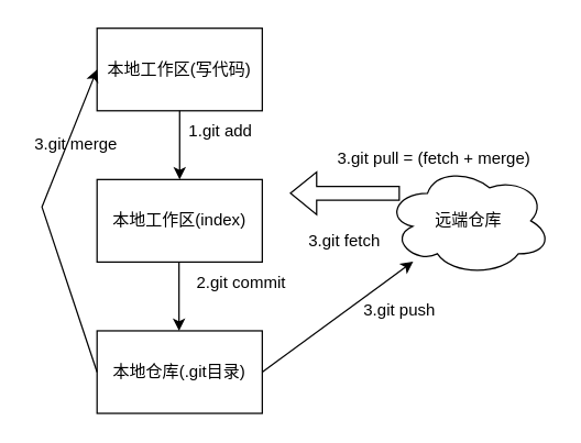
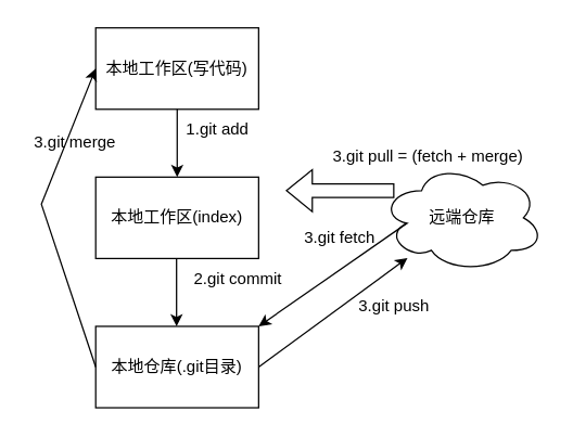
  <mxCell id="0" />
  <mxCell id="1" parent="0" />
  <mxCell id="2" value="本地工作区(写代码)" style="rounded=0;whiteSpace=wrap;html=1;" vertex="1" parent="1"><mxGeometry x="70" y="20" width="120" height="60" as="geometry" /></mxCell>
  <mxCell id="3" value="本地工作区(index)" style="rounded=0;whiteSpace=wrap;html=1;" vertex="1" parent="1"><mxGeometry x="70" y="130" width="120" height="60" as="geometry" /></mxCell>
  <mxCell id="4" value="本地仓库(.git目录)" style="rounded=0;whiteSpace=wrap;html=1;" vertex="1" parent="1"><mxGeometry x="70" y="240" width="120" height="60" as="geometry" /></mxCell>
  <mxCell id="5" value="远端仓库" style="ellipse;shape=cloud;whiteSpace=wrap;html=1;" vertex="1" parent="1"><mxGeometry x="280" y="120" width="120" height="80" as="geometry" /></mxCell>
  <mxCell id="6" value="" style="endArrow=classic;html=1;rounded=0;entryX=0.5;entryY=0;entryDx=0;entryDy=0;" edge="1" parent="1" target="3"><mxGeometry width="50" height="50" relative="1" as="geometry"><mxPoint x="130" y="80" as="sourcePoint" /><mxPoint x="180" y="30" as="targetPoint" /></mxGeometry></mxCell>
  <mxCell id="7" value="1.git add" style="text;html=1;strokeColor=none;fillColor=none;align=center;verticalAlign=middle;whiteSpace=wrap;rounded=0;" vertex="1" parent="1"><mxGeometry x="130" y="80" width="60" height="30" as="geometry" /></mxCell>
  <mxCell id="8" value="2.git commit" style="text;html=1;strokeColor=none;fillColor=none;align=center;verticalAlign=middle;whiteSpace=wrap;rounded=0;" vertex="1" parent="1"><mxGeometry x="140" y="190" width="70" height="30" as="geometry" /></mxCell>
  <mxCell id="9" value="" style="endArrow=classic;html=1;rounded=0;entryX=0.5;entryY=0;entryDx=0;entryDy=0;" edge="1" parent="1"><mxGeometry width="50" height="50" relative="1" as="geometry"><mxPoint x="129.53" y="190" as="sourcePoint" /><mxPoint x="129.53" y="240" as="targetPoint" /></mxGeometry></mxCell>
  <mxCell id="10" value="" style="endArrow=classic;html=1;rounded=0;" edge="1" parent="1" target="5"><mxGeometry width="50" height="50" relative="1" as="geometry"><mxPoint x="190" y="270" as="sourcePoint" /><mxPoint x="240" y="220" as="targetPoint" /></mxGeometry></mxCell>
  <mxCell id="11" value="3.git push" style="text;html=1;strokeColor=none;fillColor=none;align=center;verticalAlign=middle;whiteSpace=wrap;rounded=0;" vertex="1" parent="1"><mxGeometry x="260" y="210" width="60" height="30" as="geometry" /></mxCell>
+ <mxCell id="12" value="" style="endArrow=classic;html=1;rounded=0;exitX=0.16;exitY=0.55;exitDx=0;exitDy=0;exitPerimeter=0;entryX=1;entryY=0;entryDx=0;entryDy=0;" edge="1" parent="1" source="5" target="4"><mxGeometry width="50" height="50" relative="1" as="geometry"><mxPoint x="200" y="280" as="sourcePoint" /><mxPoint x="309.64" y="199.598" as="targetPoint" /></mxGeometry></mxCell>
  <mxCell id="13" value="3.git fetch" style="text;html=1;strokeColor=none;fillColor=none;align=center;verticalAlign=middle;whiteSpace=wrap;rounded=0;" vertex="1" parent="1"><mxGeometry x="220" y="160" width="60" height="30" as="geometry" /></mxCell>
  <mxCell id="14" value="" style="endArrow=classic;html=1;rounded=0;exitX=0;exitY=0.5;exitDx=0;exitDy=0;" edge="1" parent="1" source="4"><mxGeometry width="50" height="50" relative="1" as="geometry"><mxPoint x="20" y="100" as="sourcePoint" /><mxPoint x="70" y="50" as="targetPoint" /><Array as="points"><mxPoint x="30" y="150" /></Array></mxGeometry></mxCell>
  <mxCell id="15" value="3.git merge" style="text;html=1;strokeColor=none;fillColor=none;align=center;verticalAlign=middle;whiteSpace=wrap;rounded=0;" vertex="1" parent="1"><mxGeometry x="20" y="90" width="70" height="30" as="geometry" /></mxCell>
  <mxCell id="16" value="" style="shape=flexArrow;endArrow=classic;html=1;rounded=0;" edge="1" parent="1"><mxGeometry width="50" height="50" relative="1" as="geometry"><mxPoint x="290" y="140" as="sourcePoint" /><mxPoint x="210" y="140" as="targetPoint" /></mxGeometry></mxCell>
  <mxCell id="17" value="3.git pull = (fetch + merge)" style="text;html=1;strokeColor=none;fillColor=none;align=center;verticalAlign=middle;whiteSpace=wrap;rounded=0;" vertex="1" parent="1"><mxGeometry x="240" y="100" width="150" height="30" as="geometry" /></mxCell>
